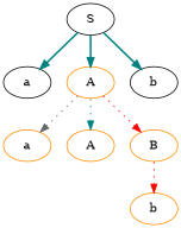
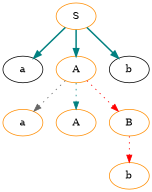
  digraph {
    node [color=darkorange]
    edge [color=teal style=dotted]
-   n1 [label=S color=black]
+   n1 [label=S]
    n2 [label=a color=black]
    n3 [label=A]
    n4 [label=b color=black]
    n5 [label=a]
    n6 [label=A]
    n7 [label=B]
    n8 [label=b]
    n1 -> n2 [style=bold]
    n1 -> n3 [style=bold]
    n1 -> n4 [style=bold]
    n3 -> n5 [color=gray40]
    n3 -> n6
    n3 -> n7 [color=red]
    n7 -> n8 [color=red]
  }
